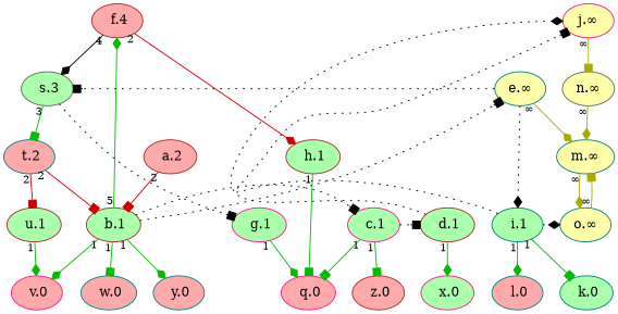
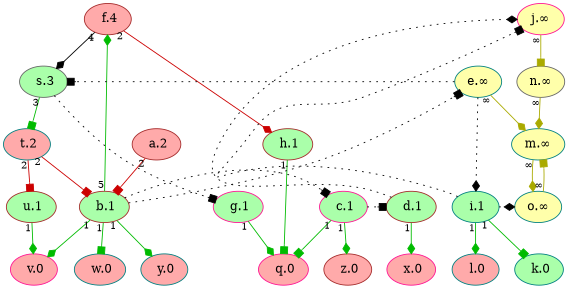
  digraph {
    node [color=teal fillcolor="#FFAAAA" fontsize=14 style=filled]
    edge [arrowhead=box color="#00BB00" dir=forward fontsize=12 labeldistance=1.5 style=solid taillabel=1]
    n1 [color=deeppink label=" v.0"]
    n2 [color=brown label=" z.0"]
    n3 [label=" y.0"]
-   n4 [color=deeppink fillcolor="#AAFFAA" label=" x.0"]
+   n4 [color=deeppink label=" x.0"]
    n5 [label=" w.0"]
    n6 [color=deeppink label=" q.0"]
    n7 [label=" l.0"]
    n8 [fillcolor="#AAFFAA" label=" k.0"]
    n9 [color=brown label=" f.4"]
    n10 [color=brown fillcolor="#AAFFAA" label=" h.1"]
    n11 [color=gray40 fillcolor="#AAFFAA" label=" s.3"]
    n12 [color=brown fillcolor="#AAFFAA" label=" u.1"]
    n13 [color=brown fillcolor="#AAFFAA" label=" b.1"]
    n14 [color=deeppink fillcolor="#AAFFAA" label=" c.1"]
    n15 [fillcolor="#FFFFAA" label="e.∞"]
    n16 [color=brown fillcolor="#AAFFAA" label=" d.1"]
    n17 [fillcolor="#AAFFAA" label=" i.1"]
    n18 [fillcolor="#FFFFAA" label="m.∞"]
    n19 [color=deeppink fillcolor="#FFFFAA" label="j.∞"]
    n20 [fillcolor="#FFFFAA" label="o.∞"]
    n21 [color=gray40 fillcolor="#FFFFAA" label="n.∞"]
    n22 [color=deeppink fillcolor="#AAFFAA" label=" g.1"]
    n23 [color=brown label=" a.2"]
    n24 [label=" t.2"]
    subgraph sub_1 {
      rank=max
      n1
      n2
      n3
      n4
      n5
      n6
      n7
      n8
    }
    subgraph sub_2 {
      rank=min
      n9
    }
    n9 -> n10 [arrowhead=diamond color="#CC0000" taillabel=2]
    n9 -> n11 [arrowhead=diamond color=black taillabel=4]
    n10 -> n6
    n11 -> n22 [color=black constraint=false style=dotted taillabel=""]
    n11 -> n24 [taillabel=3]
    n12 -> n1 [arrowhead=diamond]
    n13 -> n1 [arrowhead=diamond]
    n13 -> n3 [arrowhead=diamond]
    n13 -> n5
    n13 -> n9 [arrowhead=diamond taillabel=5]
    n13 -> n14 [color=black constraint=false style=dotted taillabel=""]
    n13 -> n15 [color=black constraint=false style=dotted taillabel=""]
-   n14 -> n2
+   n14 -> n2 [arrowhead=diamond]
    n14 -> n6
    n14 -> n16 [color=black constraint=false style=dotted taillabel=""]
    n15 -> n11 [color=black constraint=false style=dotted taillabel=""]
    n15 -> n17 [arrowhead=diamond color=black constraint=false style=dotted taillabel=""]
    n15 -> n18 [arrowhead=diamond color="#AAAA00" taillabel="∞"]
    n16 -> n4 [arrowhead=diamond]
    n16 -> n19 [arrowhead=diamond color=black constraint=false style=dotted taillabel=""]
    n17 -> n7 [arrowhead=diamond]
    n17 -> n8
    n17 -> n19 [color=black constraint=false style=dotted taillabel=""]
    n17 -> n20 [arrowhead=diamond color=black constraint=false style=dotted taillabel=""]
    n18 -> n20 [arrowhead=diamond color="#AAAA00" taillabel="∞"]
    n19 -> n21 [color="#AAAA00" taillabel="∞"]
    n20 -> n18 [color="#AAAA00" taillabel="∞"]
    n21 -> n18 [arrowhead=diamond color="#AAAA00" taillabel="∞"]
    n22 -> n6 [arrowhead=diamond]
    n23 -> n13 [color="#CC0000" taillabel=2]
    n24 -> n12 [color="#CC0000" taillabel=2]
    n24 -> n13 [color="#CC0000" taillabel=2]
  }
